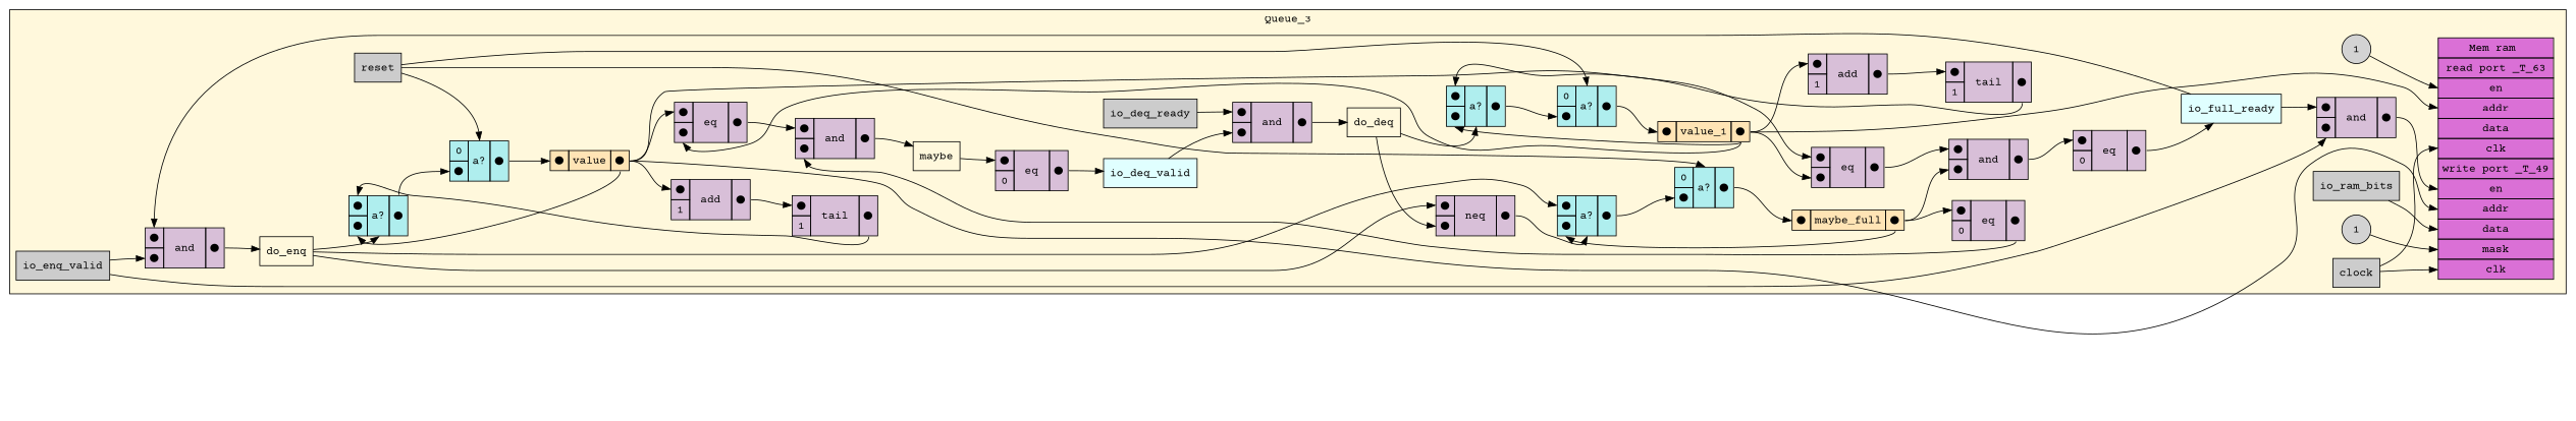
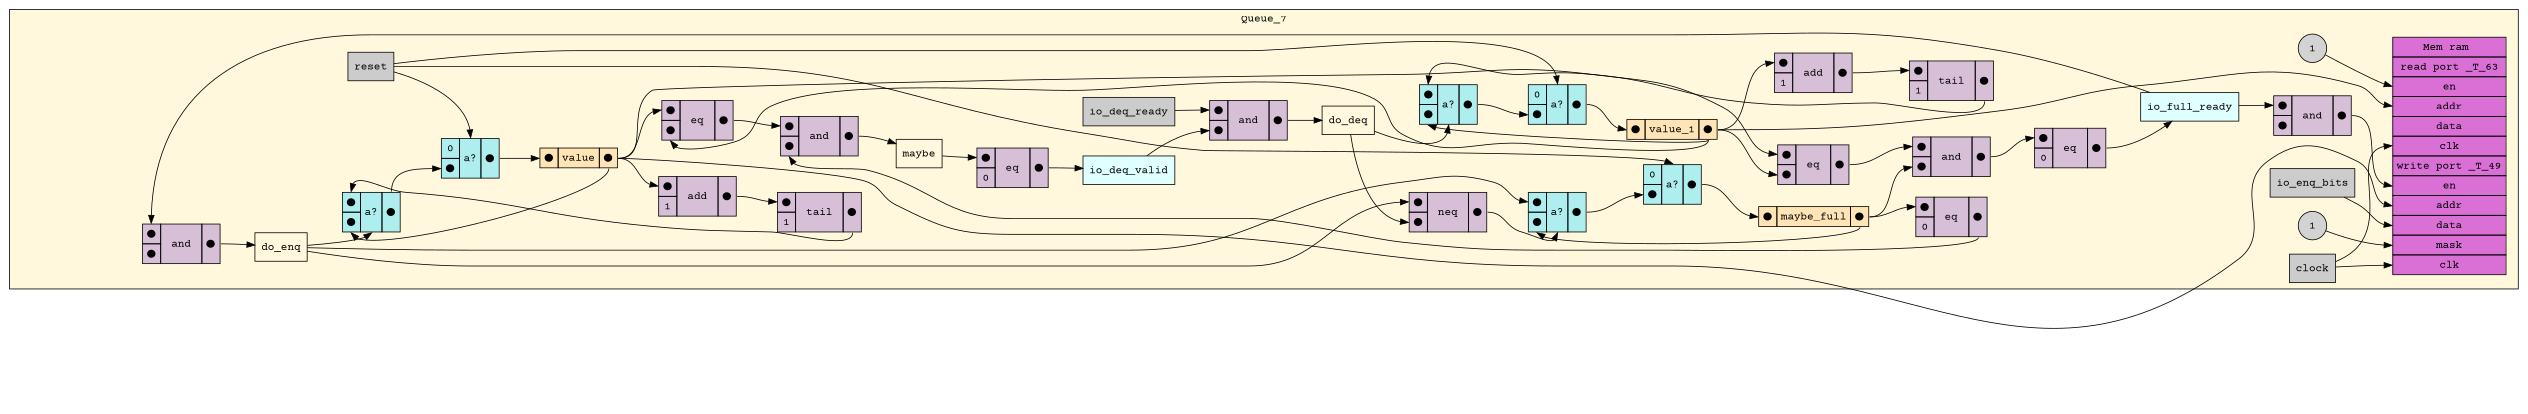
  digraph {
    fontname="Courier Prime"
    rankdir=LR
    node [fontname="Courier Prime" shape=plaintext]
    edge [fontname="Courier Prime" headport=in1 tailport=out]
    n1 [fillcolor="#CCCCCC" label=clock rank=0 shape=rectangle style=filled]
    n2 [label=< <TABLE BORDER="0" CELLBORDER="1" CELLSPACING="0" CELLPADDING="4" BGCOLOR="#DA70D6">   <TR>     <TD>Mem ram </TD>   </TR>      <TR><TD>read port _T_63</TD></TR>              <TR><TD PORT="_T_63_en">en</TD></TR>            <TR><TD PORT="_T_63_addr">addr</TD></TR>            <TR><TD PORT="_T_63_data">data</TD></TR>            <TR><TD PORT="_T_63_clk">clk</TD></TR>      <TR><TD>write port _T_49</TD></TR>              <TR><TD PORT="_T_49_en">en</TD></TR>            <TR><TD PORT="_T_49_addr">addr</TD></TR>            <TR><TD PORT="_T_49_data">data</TD></TR>            <TR><TD PORT="_T_49_mask">mask</TD></TR>            <TR><TD PORT="_T_49_clk">clk</TD></TR>      </TABLE>>]
    n3 [fillcolor="#CCCCCC" label=reset rank=0 shape=rectangle style=filled]
    n4 [label=< <TABLE BORDER="0" CELLBORDER="1" CELLSPACING="0" CELLPADDING="4" BGCOLOR="#AFEEEE">   <TR>     <TD PORT="in1">0</TD>     <TD ROWSPAN="2" PORT="select">a?</TD>     <TD ROWSPAN="2" PORT="out">&#x25cf;</TD>   </TR>   <TR>     <TD PORT="in2">&#x25cf;</TD>   </TR> </TABLE>>]
    n5 [label=< <TABLE BORDER="0" CELLBORDER="1" CELLSPACING="0" CELLPADDING="4" BGCOLOR="#AFEEEE">   <TR>     <TD PORT="in1">0</TD>     <TD ROWSPAN="2" PORT="select">a?</TD>     <TD ROWSPAN="2" PORT="out">&#x25cf;</TD>   </TR>   <TR>     <TD PORT="in2">&#x25cf;</TD>   </TR> </TABLE>>]
    n6 [label=< <TABLE BORDER="0" CELLBORDER="1" CELLSPACING="0" CELLPADDING="4" BGCOLOR="#AFEEEE">   <TR>     <TD PORT="in1">0</TD>     <TD ROWSPAN="2" PORT="select">a?</TD>     <TD ROWSPAN="2" PORT="out">&#x25cf;</TD>   </TR>   <TR>     <TD PORT="in2">&#x25cf;</TD>   </TR> </TABLE>>]
-   n7 [fillcolor="#CCCCCC" label=io_enq_valid rank=0 shape=rectangle style=filled]
    n8 [label=< <TABLE BORDER="0" CELLBORDER="1" CELLSPACING="0" CELLPADDING="4" BGCOLOR="#D8BFD8">   <TR>     <TD PORT="in1">&#x25cf;</TD>     <TD ROWSPAN="2" > and </TD>     <TD ROWSPAN="2" PORT="out">&#x25cf;</TD>   </TR>   <TR>     <TD PORT="in2">&#x25cf;</TD>   </TR> </TABLE>>]
    n9 [label=< <TABLE BORDER="0" CELLBORDER="1" CELLSPACING="0" CELLPADDING="4" BGCOLOR="#D8BFD8">   <TR>     <TD PORT="in1">&#x25cf;</TD>     <TD ROWSPAN="2" > and </TD>     <TD ROWSPAN="2" PORT="out">&#x25cf;</TD>   </TR>   <TR>     <TD PORT="in2">&#x25cf;</TD>   </TR> </TABLE>>]
-   n10 [fillcolor="#CCCCCC" label=io_ram_bits rank=0 shape=rectangle style=filled]
+   n10 [fillcolor="#CCCCCC" label=io_enq_bits rank=0 shape=rectangle style=filled]
    n11 [fillcolor="#CCCCCC" label=io_deq_ready rank=0 shape=rectangle style=filled]
    n12 [label=< <TABLE BORDER="0" CELLBORDER="1" CELLSPACING="0" CELLPADDING="4" BGCOLOR="#D8BFD8">   <TR>     <TD PORT="in1">&#x25cf;</TD>     <TD ROWSPAN="2" > and </TD>     <TD ROWSPAN="2" PORT="out">&#x25cf;</TD>   </TR>   <TR>     <TD PORT="in2">&#x25cf;</TD>   </TR> </TABLE>>]
    n13 [fillcolor="#E0FFFF" label=io_full_ready rank=1000 shape=rectangle style=filled]
    n14 [fillcolor="#E0FFFF" label=io_deq_valid rank=1000 shape=rectangle style=filled]
    n15 [label=< <TABLE BORDER="0" CELLBORDER="1" CELLSPACING="0" CELLPADDING="4" BGCOLOR="#FFE4B5">   <TR>     <TD PORT="in">&#x25cf;</TD>     <TD>value</TD>     <TD PORT="out">&#x25cf;</TD>   </TR> </TABLE>>]
    n16 [label=< <TABLE BORDER="0" CELLBORDER="1" CELLSPACING="0" CELLPADDING="4" BGCOLOR="#D8BFD8">   <TR>     <TD PORT="in1">&#x25cf;</TD>     <TD ROWSPAN="2" > eq </TD>     <TD ROWSPAN="2" PORT="out">&#x25cf;</TD>   </TR>   <TR>     <TD PORT="in2">&#x25cf;</TD>   </TR> </TABLE>>]
    n17 [label=< <TABLE BORDER="0" CELLBORDER="1" CELLSPACING="0" CELLPADDING="4" BGCOLOR="#D8BFD8">   <TR>     <TD PORT="in1">&#x25cf;</TD>     <TD ROWSPAN="2" > eq </TD>     <TD ROWSPAN="2" PORT="out">&#x25cf;</TD>   </TR>   <TR>     <TD PORT="in2">&#x25cf;</TD>   </TR> </TABLE>>]
    n18 [label=< <TABLE BORDER="0" CELLBORDER="1" CELLSPACING="0" CELLPADDING="4" BGCOLOR="#AFEEEE">   <TR>     <TD PORT="in1">&#x25cf;</TD>     <TD ROWSPAN="2" PORT="select">a?</TD>     <TD ROWSPAN="2" PORT="out">&#x25cf;</TD>   </TR>   <TR>     <TD PORT="in2">&#x25cf;</TD>   </TR> </TABLE>>]
    n19 [label=< <TABLE BORDER="0" CELLBORDER="1" CELLSPACING="0" CELLPADDING="4" BGCOLOR="#D8BFD8">   <TR>     <TD PORT="in1">&#x25cf;</TD>     <TD ROWSPAN="2" > add </TD>     <TD ROWSPAN="2" PORT="out">&#x25cf;</TD>   </TR>   <TR>     <TD PORT="in2">1</TD>   </TR> </TABLE>>]
    n20 [label=< <TABLE BORDER="0" CELLBORDER="1" CELLSPACING="0" CELLPADDING="4" BGCOLOR="#FFE4B5">   <TR>     <TD PORT="in">&#x25cf;</TD>     <TD>value_1</TD>     <TD PORT="out">&#x25cf;</TD>   </TR> </TABLE>>]
    n21 [label=< <TABLE BORDER="0" CELLBORDER="1" CELLSPACING="0" CELLPADDING="4" BGCOLOR="#AFEEEE">   <TR>     <TD PORT="in1">&#x25cf;</TD>     <TD ROWSPAN="2" PORT="select">a?</TD>     <TD ROWSPAN="2" PORT="out">&#x25cf;</TD>   </TR>   <TR>     <TD PORT="in2">&#x25cf;</TD>   </TR> </TABLE>>]
    n22 [label=< <TABLE BORDER="0" CELLBORDER="1" CELLSPACING="0" CELLPADDING="4" BGCOLOR="#D8BFD8">   <TR>     <TD PORT="in1">&#x25cf;</TD>     <TD ROWSPAN="2" > add </TD>     <TD ROWSPAN="2" PORT="out">&#x25cf;</TD>   </TR>   <TR>     <TD PORT="in2">1</TD>   </TR> </TABLE>>]
    n23 [label=< <TABLE BORDER="0" CELLBORDER="1" CELLSPACING="0" CELLPADDING="4" BGCOLOR="#FFE4B5">   <TR>     <TD PORT="in">&#x25cf;</TD>     <TD>maybe_full</TD>     <TD PORT="out">&#x25cf;</TD>   </TR> </TABLE>>]
    n24 [label=< <TABLE BORDER="0" CELLBORDER="1" CELLSPACING="0" CELLPADDING="4" BGCOLOR="#D8BFD8">   <TR>     <TD PORT="in1">&#x25cf;</TD>     <TD ROWSPAN="2" > eq </TD>     <TD ROWSPAN="2" PORT="out">&#x25cf;</TD>   </TR>   <TR>     <TD PORT="in2">0</TD>   </TR> </TABLE>>]
    n25 [label=< <TABLE BORDER="0" CELLBORDER="1" CELLSPACING="0" CELLPADDING="4" BGCOLOR="#D8BFD8">   <TR>     <TD PORT="in1">&#x25cf;</TD>     <TD ROWSPAN="2" > and </TD>     <TD ROWSPAN="2" PORT="out">&#x25cf;</TD>   </TR>   <TR>     <TD PORT="in2">&#x25cf;</TD>   </TR> </TABLE>>]
    n26 [label=< <TABLE BORDER="0" CELLBORDER="1" CELLSPACING="0" CELLPADDING="4" BGCOLOR="#AFEEEE">   <TR>     <TD PORT="in1">&#x25cf;</TD>     <TD ROWSPAN="2" PORT="select">a?</TD>     <TD ROWSPAN="2" PORT="out">&#x25cf;</TD>   </TR>   <TR>     <TD PORT="in2">&#x25cf;</TD>   </TR> </TABLE>>]
    n27 [label=maybe shape=rectangle]
    n28 [label=< <TABLE BORDER="0" CELLBORDER="1" CELLSPACING="0" CELLPADDING="4" BGCOLOR="#D8BFD8">   <TR>     <TD PORT="in1">&#x25cf;</TD>     <TD ROWSPAN="2" > eq </TD>     <TD ROWSPAN="2" PORT="out">&#x25cf;</TD>   </TR>   <TR>     <TD PORT="in2">0</TD>   </TR> </TABLE>>]
    n29 [label=< <TABLE BORDER="0" CELLBORDER="1" CELLSPACING="0" CELLPADDING="4" BGCOLOR="#D8BFD8">   <TR>     <TD PORT="in1">&#x25cf;</TD>     <TD ROWSPAN="2" > and </TD>     <TD ROWSPAN="2" PORT="out">&#x25cf;</TD>   </TR>   <TR>     <TD PORT="in2">&#x25cf;</TD>   </TR> </TABLE>>]
    n30 [label=do_enq shape=rectangle]
    n31 [label=< <TABLE BORDER="0" CELLBORDER="1" CELLSPACING="0" CELLPADDING="4" BGCOLOR="#D8BFD8">   <TR>     <TD PORT="in1">&#x25cf;</TD>     <TD ROWSPAN="2" > neq </TD>     <TD ROWSPAN="2" PORT="out">&#x25cf;</TD>   </TR>   <TR>     <TD PORT="in2">&#x25cf;</TD>   </TR> </TABLE>>]
    n32 [label=do_deq shape=rectangle]
    n33 [label=< <TABLE BORDER="0" CELLBORDER="1" CELLSPACING="0" CELLPADDING="4" BGCOLOR="#D8BFD8">   <TR>     <TD PORT="in1">&#x25cf;</TD>     <TD ROWSPAN="2" > eq </TD>     <TD ROWSPAN="2" PORT="out">&#x25cf;</TD>   </TR>   <TR>     <TD PORT="in2">0</TD>   </TR> </TABLE>>]
    n34 [label=< <TABLE BORDER="0" CELLBORDER="1" CELLSPACING="0" CELLPADDING="4" BGCOLOR="#D8BFD8">   <TR>     <TD PORT="in1">&#x25cf;</TD>     <TD ROWSPAN="2" > tail </TD>     <TD ROWSPAN="2" PORT="out">&#x25cf;</TD>   </TR>   <TR>     <TD>1</TD>   </TR> </TABLE>>]
    n35 [label=< <TABLE BORDER="0" CELLBORDER="1" CELLSPACING="0" CELLPADDING="4" BGCOLOR="#D8BFD8">   <TR>     <TD PORT="in1">&#x25cf;</TD>     <TD ROWSPAN="2" > tail </TD>     <TD ROWSPAN="2" PORT="out">&#x25cf;</TD>   </TR>   <TR>     <TD>1</TD>   </TR> </TABLE>>]
    n36 [BGCOLOR="#C0C0C0" label=1 shape=circle style=filled]
    n37 [BGCOLOR="#C0C0C0" label=1 shape=circle style=filled]
    subgraph cluster_1 {
      bgcolor="#FFF8DC"
-     label=Queue_3
+     label=Queue_7
      n1
      n2
      n3
      n4
      n5
      n6
-     n7
      n8
      n9
      n10
      n11
      n12
      n13
      n14
      n15
      n16
      n17
      n18
      n19
      n20
      n21
      n22
      n23
      n24
      n25
      n26
      n27
      n28
      n29
      n30
      n31
      n32
      n33
      n34
      n35
      n36
      n37
    }
    n1 -> n2 [headport=_T_63_clk]
    n1 -> n2 [headport=_T_49_clk]
    n3 -> n4 [headport=select]
    n3 -> n5 [headport=select]
    n3 -> n6 [headport=select]
    n4 -> n15 [headport=in]
    n5 -> n20 [headport=in]
    n6 -> n23 [headport=in]
-   n7 -> n8 [headport=in2]
-   n7 -> n9 [headport=in2]
    n8 -> n30
    n9 -> n2 [headport=_T_49_en]
    n10 -> n2 [headport=_T_49_data]
    n11 -> n12
    n12 -> n32
    n13 -> n8
    n13 -> n9
    n14 -> n12 [headport=in2]
    n15 -> n2 [headport=_T_49_addr]
    n15 -> n16
    n15 -> n17
    n15 -> n18 [headport=in2]
    n15 -> n19
    n16 -> n29
    n17 -> n25
    n18 -> n4 [headport=in2]
    n19 -> n34
    n20 -> n2 [headport=_T_63_addr]
    n20 -> n16 [headport=in2]
    n20 -> n17 [headport=in2]
    n20 -> n21 [headport=in2]
    n20 -> n22
    n21 -> n5 [headport=in2]
    n22 -> n35
    n23 -> n24
    n23 -> n25 [headport=in2]
    n23 -> n26 [headport=in2]
    n24 -> n29 [headport=in2]
    n25 -> n33
    n26 -> n6 [headport=in2]
    n27 -> n28
    n28 -> n14
    n29 -> n27
    n30 -> n18 [headport=select]
    n30 -> n26
    n30 -> n31
    n31 -> n26 [headport=select]
    n32 -> n21 [headport=select]
    n32 -> n31 [headport=in2]
    n33 -> n13
    n34 -> n18
    n35 -> n21
    n36 -> n2 [headport=_T_63_en]
    n37 -> n2 [headport=_T_49_mask]
  }
